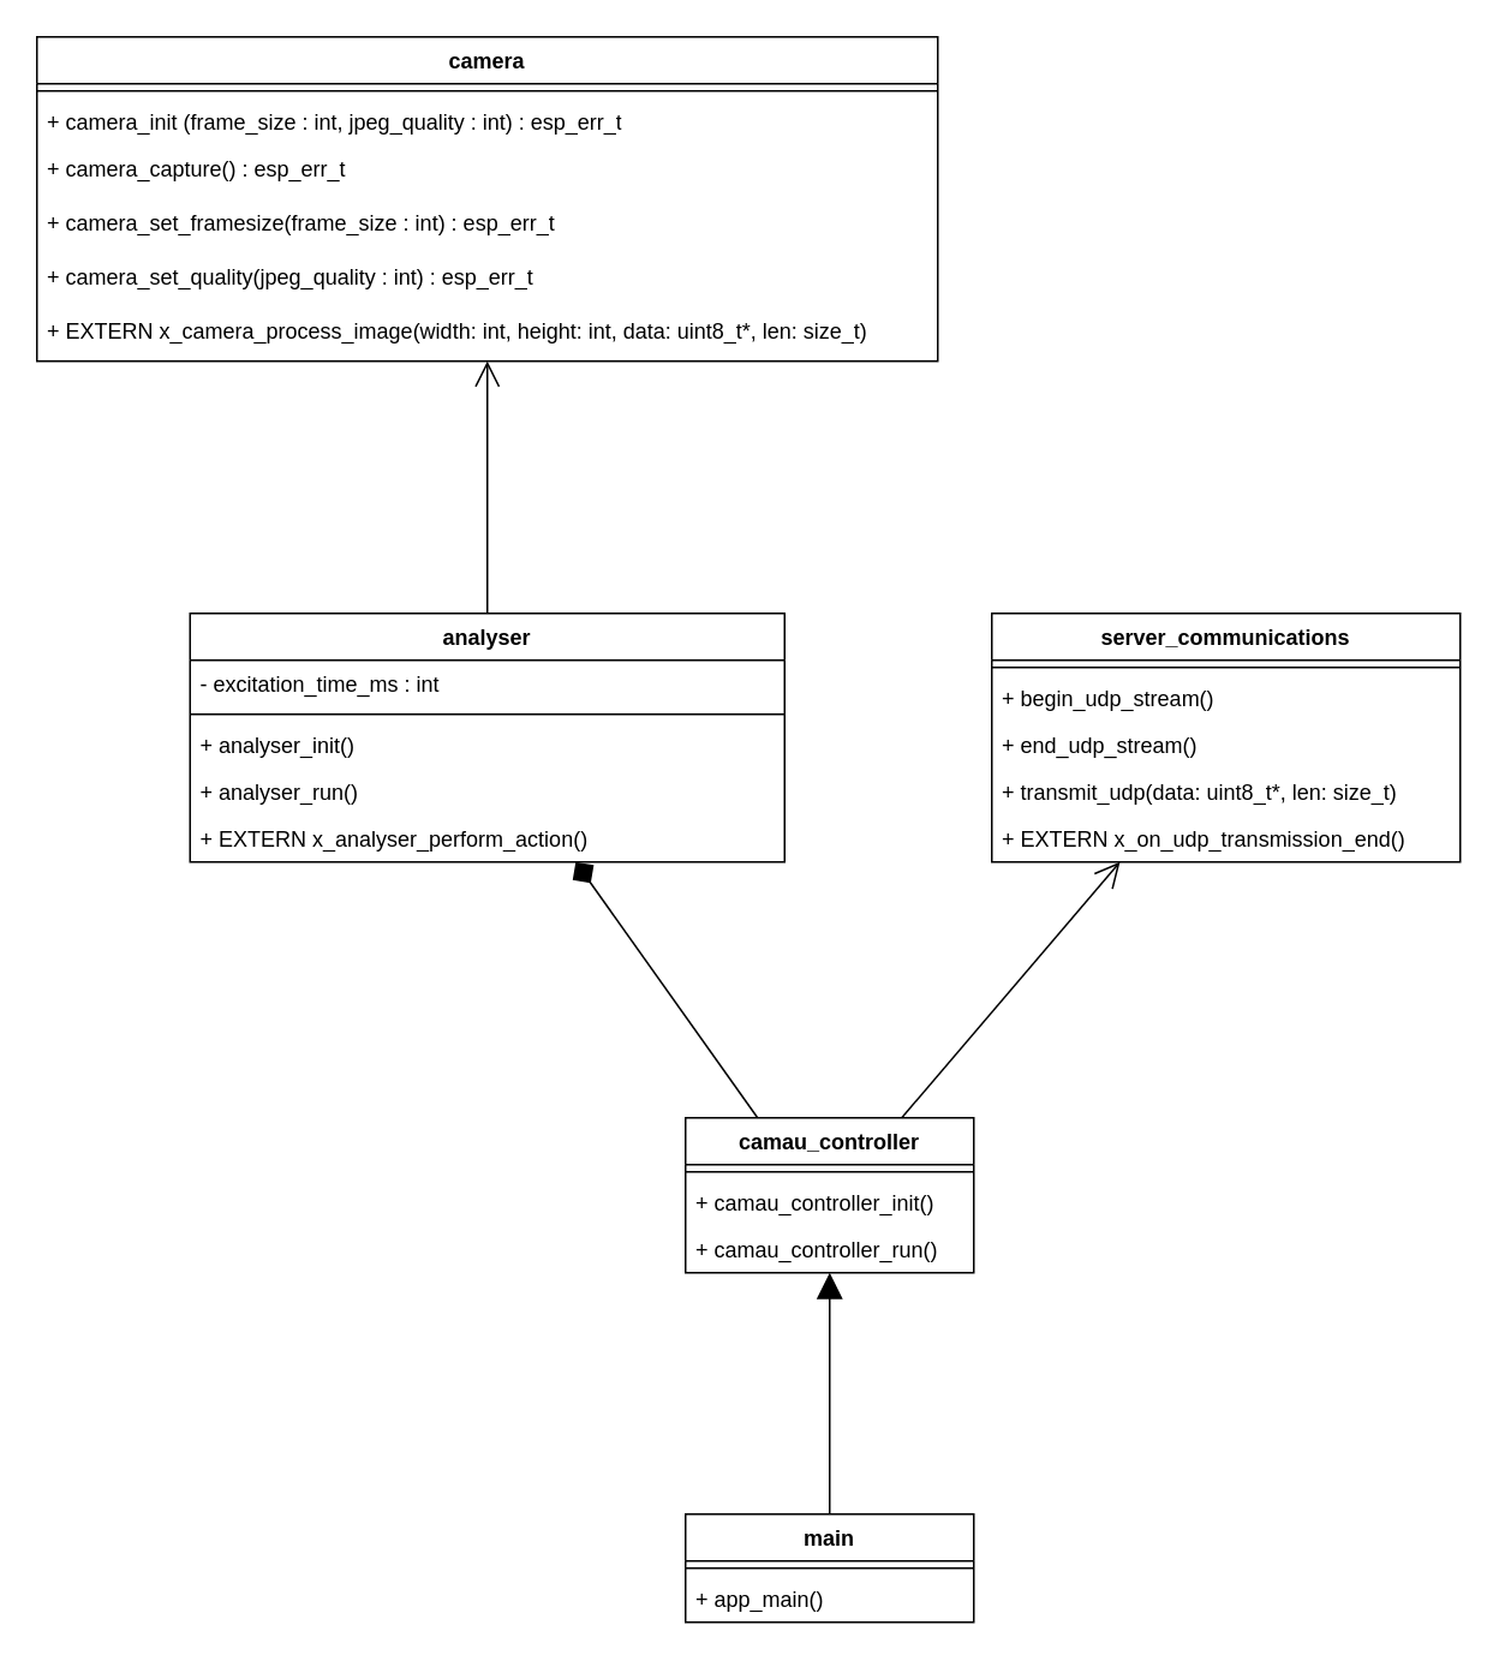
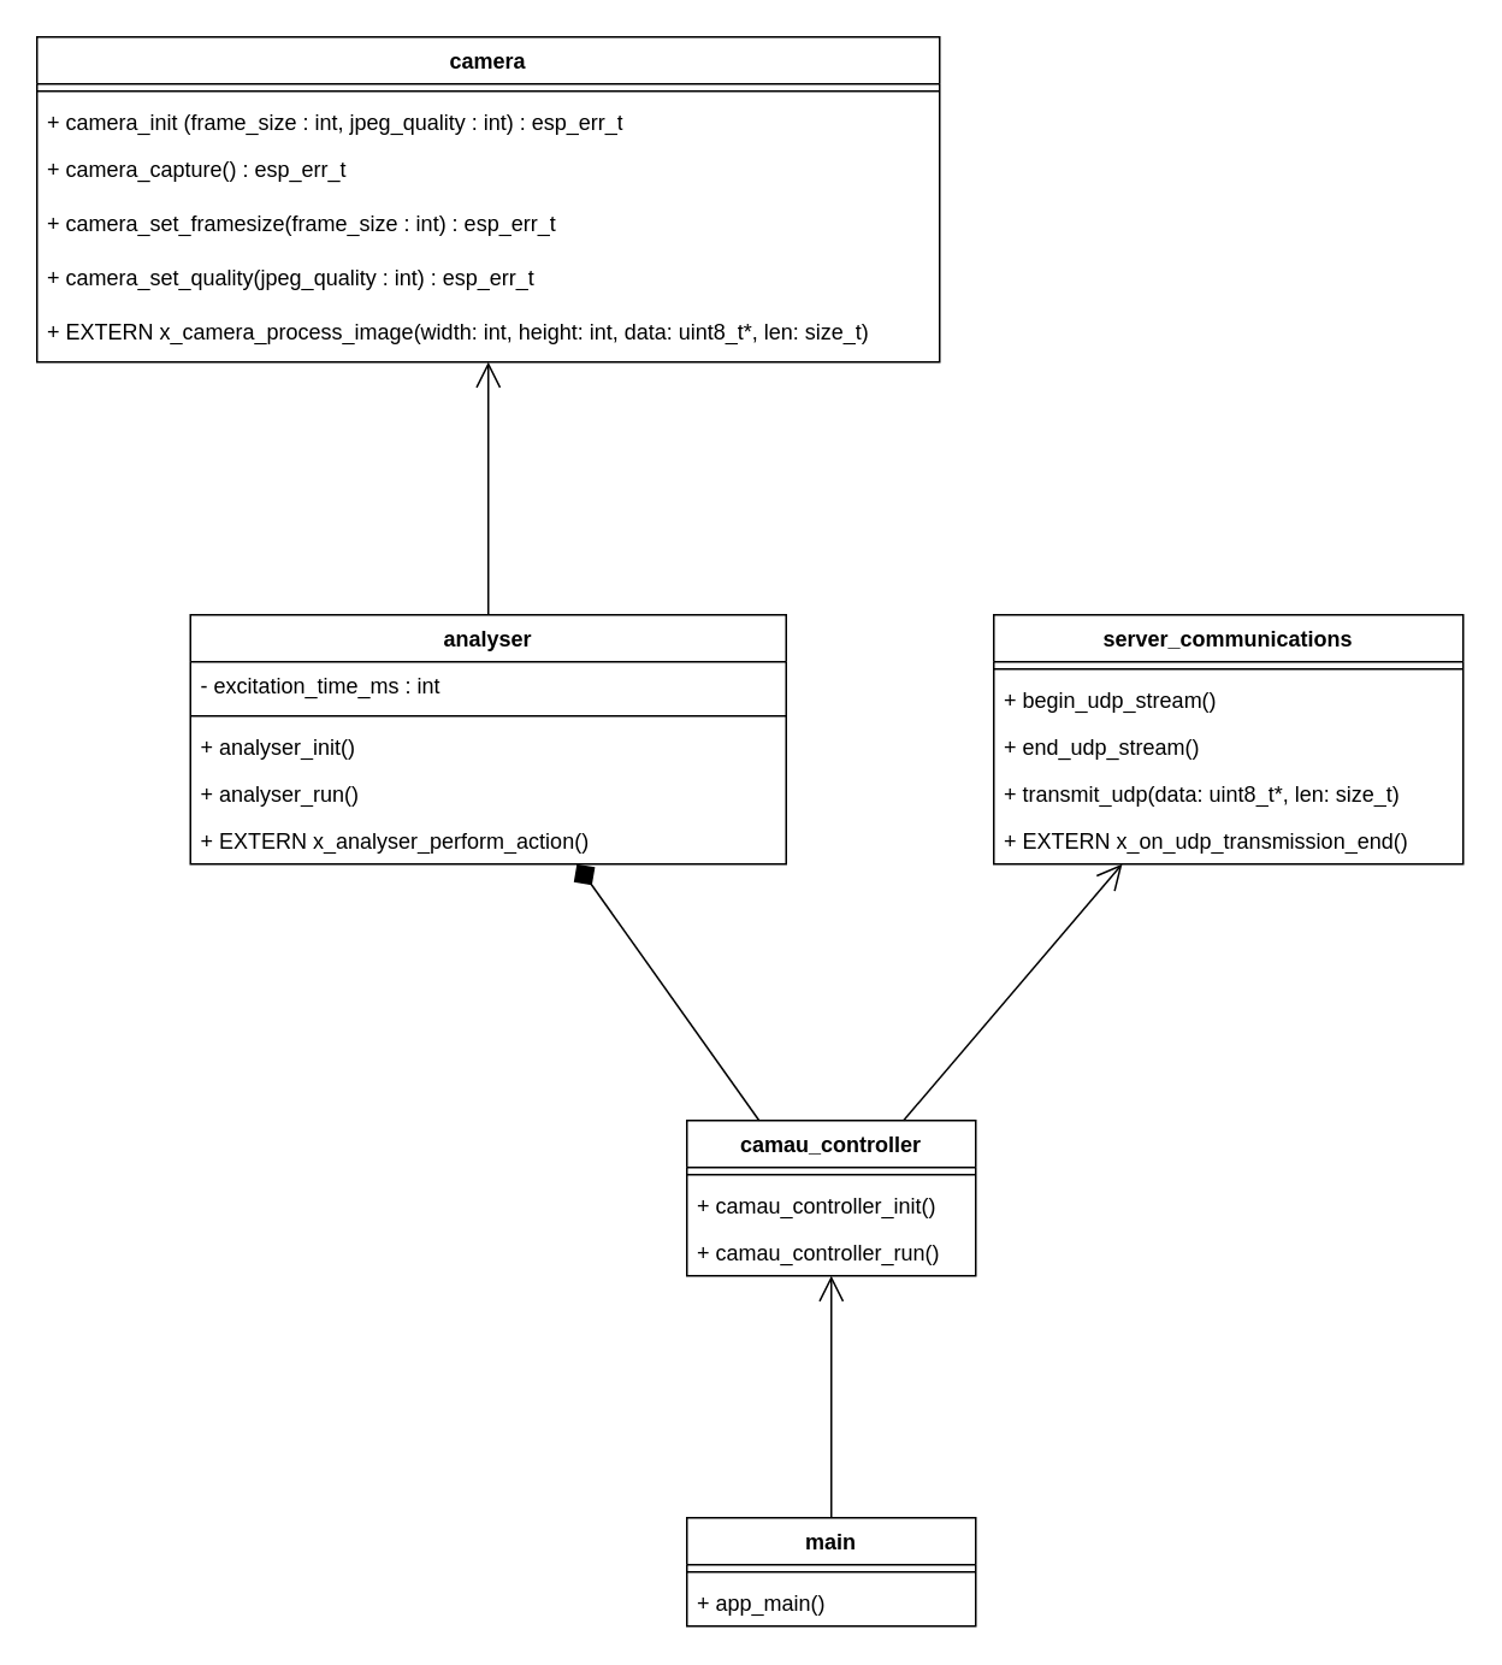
  <mxCell id="0" />
  <mxCell id="1" parent="0" />
  <mxCell id="2" value="camera" style="swimlane;fontStyle=1;align=center;verticalAlign=top;childLayout=stackLayout;horizontal=1;startSize=26;horizontalStack=0;resizeParent=1;resizeParentMax=0;resizeLast=0;collapsible=1;marginBottom=0;whiteSpace=wrap;html=1;" vertex="1" parent="1"><mxGeometry x="20" y="20" width="500" height="180" as="geometry" /></mxCell>
  <mxCell id="3" value="" style="line;strokeWidth=1;fillColor=none;align=left;verticalAlign=middle;spacingTop=-1;spacingLeft=3;spacingRight=3;rotatable=0;labelPosition=right;points=[];portConstraint=eastwest;strokeColor=inherit;" vertex="1" parent="2"><mxGeometry y="26" width="500" height="8" as="geometry" /></mxCell>
  <mxCell id="4" value="&lt;div&gt;+ camera_init (frame_size : int, jpeg_quality : int) : esp_err_t&lt;/div&gt;" style="text;strokeColor=none;fillColor=none;align=left;verticalAlign=top;spacingLeft=4;spacingRight=4;overflow=hidden;rotatable=0;points=[[0,0.5],[1,0.5]];portConstraint=eastwest;whiteSpace=wrap;html=1;" vertex="1" parent="2"><mxGeometry y="34" width="500" height="26" as="geometry" /></mxCell>
  <mxCell id="5" value="&lt;div&gt;+ camera_capture() : esp_err_t&lt;/div&gt;&lt;div&gt;&lt;br&gt;&lt;/div&gt;" style="text;strokeColor=none;fillColor=none;align=left;verticalAlign=top;spacingLeft=4;spacingRight=4;overflow=hidden;rotatable=0;points=[[0,0.5],[1,0.5]];portConstraint=eastwest;whiteSpace=wrap;html=1;" vertex="1" parent="2"><mxGeometry y="60" width="500" height="30" as="geometry" /></mxCell>
  <mxCell id="6" value="+ camera_set_framesize(frame_size : int) : esp_err_t" style="text;strokeColor=none;fillColor=none;align=left;verticalAlign=top;spacingLeft=4;spacingRight=4;overflow=hidden;rotatable=0;points=[[0,0.5],[1,0.5]];portConstraint=eastwest;whiteSpace=wrap;html=1;" vertex="1" parent="2"><mxGeometry y="90" width="500" height="30" as="geometry" /></mxCell>
  <mxCell id="7" value="+ camera_set_quality(jpeg_quality : int) : esp_err_t" style="text;strokeColor=none;fillColor=none;align=left;verticalAlign=top;spacingLeft=4;spacingRight=4;overflow=hidden;rotatable=0;points=[[0,0.5],[1,0.5]];portConstraint=eastwest;whiteSpace=wrap;html=1;" vertex="1" parent="2"><mxGeometry y="120" width="500" height="30" as="geometry" /></mxCell>
  <mxCell id="8" value="+ EXTERN x_camera_process_image(width: int, height: int, data: uint8_t*, len: size_t)" style="text;strokeColor=none;fillColor=none;align=left;verticalAlign=top;spacingLeft=4;spacingRight=4;overflow=hidden;rotatable=0;points=[[0,0.5],[1,0.5]];portConstraint=eastwest;whiteSpace=wrap;html=1;" vertex="1" parent="2"><mxGeometry y="150" width="500" height="30" as="geometry" /></mxCell>
  <mxCell id="9" value="analyser" style="swimlane;fontStyle=1;align=center;verticalAlign=top;childLayout=stackLayout;horizontal=1;startSize=26;horizontalStack=0;resizeParent=1;resizeParentMax=0;resizeLast=0;collapsible=1;marginBottom=0;whiteSpace=wrap;html=1;" vertex="1" parent="1"><mxGeometry x="105" y="340" width="330" height="138" as="geometry" /></mxCell>
  <mxCell id="10" value="&lt;div&gt;- excitation_time_ms : int&lt;/div&gt;&lt;div&gt;&lt;br&gt;&lt;/div&gt;" style="text;strokeColor=none;fillColor=none;align=left;verticalAlign=top;spacingLeft=4;spacingRight=4;overflow=hidden;rotatable=0;points=[[0,0.5],[1,0.5]];portConstraint=eastwest;whiteSpace=wrap;html=1;" vertex="1" parent="9"><mxGeometry y="26" width="330" height="26" as="geometry" /></mxCell>
  <mxCell id="11" value="" style="line;strokeWidth=1;fillColor=none;align=left;verticalAlign=middle;spacingTop=-1;spacingLeft=3;spacingRight=3;rotatable=0;labelPosition=right;points=[];portConstraint=eastwest;strokeColor=inherit;" vertex="1" parent="9"><mxGeometry y="52" width="330" height="8" as="geometry" /></mxCell>
  <mxCell id="12" value="&lt;div&gt;+ analyser_init()&lt;/div&gt;" style="text;strokeColor=none;fillColor=none;align=left;verticalAlign=top;spacingLeft=4;spacingRight=4;overflow=hidden;rotatable=0;points=[[0,0.5],[1,0.5]];portConstraint=eastwest;whiteSpace=wrap;html=1;" vertex="1" parent="9"><mxGeometry y="60" width="330" height="26" as="geometry" /></mxCell>
  <mxCell id="13" value="+ analyser_run()" style="text;strokeColor=none;fillColor=none;align=left;verticalAlign=top;spacingLeft=4;spacingRight=4;overflow=hidden;rotatable=0;points=[[0,0.5],[1,0.5]];portConstraint=eastwest;whiteSpace=wrap;html=1;" vertex="1" parent="9"><mxGeometry y="86" width="330" height="26" as="geometry" /></mxCell>
  <mxCell id="14" value="+ EXTERN x_analyser_perform_action()" style="text;strokeColor=none;fillColor=none;align=left;verticalAlign=top;spacingLeft=4;spacingRight=4;overflow=hidden;rotatable=0;points=[[0,0.5],[1,0.5]];portConstraint=eastwest;whiteSpace=wrap;html=1;" vertex="1" parent="9"><mxGeometry y="112" width="330" height="26" as="geometry" /></mxCell>
  <mxCell id="15" value="" style="endArrow=open;endFill=1;endSize=12;html=1;rounded=0;exitX=0.5;exitY=0;exitDx=0;exitDy=0;" edge="1" parent="1" source="9" target="2"><mxGeometry width="160" relative="1" as="geometry"><mxPoint x="210" y="140" as="sourcePoint" /><mxPoint x="310" y="240" as="targetPoint" /></mxGeometry></mxCell>
  <mxCell id="16" value="server_communications" style="swimlane;fontStyle=1;align=center;verticalAlign=top;childLayout=stackLayout;horizontal=1;startSize=26;horizontalStack=0;resizeParent=1;resizeParentMax=0;resizeLast=0;collapsible=1;marginBottom=0;whiteSpace=wrap;html=1;" vertex="1" parent="1"><mxGeometry x="550" y="340" width="260" height="138" as="geometry" /></mxCell>
  <mxCell id="17" value="" style="line;strokeWidth=1;fillColor=none;align=left;verticalAlign=middle;spacingTop=-1;spacingLeft=3;spacingRight=3;rotatable=0;labelPosition=right;points=[];portConstraint=eastwest;strokeColor=inherit;" vertex="1" parent="16"><mxGeometry y="26" width="260" height="8" as="geometry" /></mxCell>
  <mxCell id="18" value="+ begin_udp_stream()" style="text;strokeColor=none;fillColor=none;align=left;verticalAlign=top;spacingLeft=4;spacingRight=4;overflow=hidden;rotatable=0;points=[[0,0.5],[1,0.5]];portConstraint=eastwest;whiteSpace=wrap;html=1;" vertex="1" parent="16"><mxGeometry y="34" width="260" height="26" as="geometry" /></mxCell>
  <mxCell id="19" value="&lt;div&gt;+ end_udp_stream()&lt;/div&gt;&lt;div&gt;&lt;br&gt;&lt;/div&gt;" style="text;strokeColor=none;fillColor=none;align=left;verticalAlign=top;spacingLeft=4;spacingRight=4;overflow=hidden;rotatable=0;points=[[0,0.5],[1,0.5]];portConstraint=eastwest;whiteSpace=wrap;html=1;" vertex="1" parent="16"><mxGeometry y="60" width="260" height="26" as="geometry" /></mxCell>
  <mxCell id="20" value="+ transmit_udp(data: uint8_t*, len: size_t)" style="text;strokeColor=none;fillColor=none;align=left;verticalAlign=top;spacingLeft=4;spacingRight=4;overflow=hidden;rotatable=0;points=[[0,0.5],[1,0.5]];portConstraint=eastwest;whiteSpace=wrap;html=1;" vertex="1" parent="16"><mxGeometry y="86" width="260" height="26" as="geometry" /></mxCell>
  <mxCell id="21" value="+ EXTERN x_on_udp_transmission_end()" style="text;strokeColor=none;fillColor=none;align=left;verticalAlign=top;spacingLeft=4;spacingRight=4;overflow=hidden;rotatable=0;points=[[0,0.5],[1,0.5]];portConstraint=eastwest;whiteSpace=wrap;html=1;" vertex="1" parent="16"><mxGeometry y="112" width="260" height="26" as="geometry" /></mxCell>
  <mxCell id="22" value="camau_controller" style="swimlane;fontStyle=1;align=center;verticalAlign=top;childLayout=stackLayout;horizontal=1;startSize=26;horizontalStack=0;resizeParent=1;resizeParentMax=0;resizeLast=0;collapsible=1;marginBottom=0;whiteSpace=wrap;html=1;" vertex="1" parent="1"><mxGeometry x="380" y="620" width="160" height="86" as="geometry" /></mxCell>
  <mxCell id="23" value="" style="line;strokeWidth=1;fillColor=none;align=left;verticalAlign=middle;spacingTop=-1;spacingLeft=3;spacingRight=3;rotatable=0;labelPosition=right;points=[];portConstraint=eastwest;strokeColor=inherit;" vertex="1" parent="22"><mxGeometry y="26" width="160" height="8" as="geometry" /></mxCell>
  <mxCell id="24" value="+ camau_controller_init()" style="text;strokeColor=none;fillColor=none;align=left;verticalAlign=top;spacingLeft=4;spacingRight=4;overflow=hidden;rotatable=0;points=[[0,0.5],[1,0.5]];portConstraint=eastwest;whiteSpace=wrap;html=1;" vertex="1" parent="22"><mxGeometry y="34" width="160" height="26" as="geometry" /></mxCell>
  <mxCell id="25" value="&lt;div&gt;+ camau_controller_run()&lt;/div&gt;&lt;div&gt;&lt;br&gt;&lt;/div&gt;&lt;div&gt;&lt;br&gt;&lt;/div&gt;" style="text;strokeColor=none;fillColor=none;align=left;verticalAlign=top;spacingLeft=4;spacingRight=4;overflow=hidden;rotatable=0;points=[[0,0.5],[1,0.5]];portConstraint=eastwest;whiteSpace=wrap;html=1;" vertex="1" parent="22"><mxGeometry y="60" width="160" height="26" as="geometry" /></mxCell>
  <mxCell id="26" value="main" style="swimlane;fontStyle=1;align=center;verticalAlign=top;childLayout=stackLayout;horizontal=1;startSize=26;horizontalStack=0;resizeParent=1;resizeParentMax=0;resizeLast=0;collapsible=1;marginBottom=0;whiteSpace=wrap;html=1;" vertex="1" parent="1"><mxGeometry x="380" y="840" width="160" height="60" as="geometry" /></mxCell>
  <mxCell id="27" value="" style="line;strokeWidth=1;fillColor=none;align=left;verticalAlign=middle;spacingTop=-1;spacingLeft=3;spacingRight=3;rotatable=0;labelPosition=right;points=[];portConstraint=eastwest;strokeColor=inherit;" vertex="1" parent="26"><mxGeometry y="26" width="160" height="8" as="geometry" /></mxCell>
  <mxCell id="28" value="+ app_main()" style="text;strokeColor=none;fillColor=none;align=left;verticalAlign=top;spacingLeft=4;spacingRight=4;overflow=hidden;rotatable=0;points=[[0,0.5],[1,0.5]];portConstraint=eastwest;whiteSpace=wrap;html=1;" vertex="1" parent="26"><mxGeometry y="34" width="160" height="26" as="geometry" /></mxCell>
- <mxCell id="29" value="" style="endArrow=block;endFill=1;endSize=12;html=1;rounded=0;exitX=0.5;exitY=0;exitDx=0;exitDy=0;" edge="1" parent="1" source="26" target="22"><mxGeometry width="160" relative="1" as="geometry"><mxPoint x="400" y="790" as="sourcePoint" /><mxPoint x="530" y="710" as="targetPoint" /></mxGeometry></mxCell>
+ <mxCell id="29" value="" style="endArrow=open;endFill=1;endSize=12;html=1;rounded=0;exitX=0.5;exitY=0;exitDx=0;exitDy=0;" edge="1" parent="1" source="26" target="22"><mxGeometry width="160" relative="1" as="geometry"><mxPoint x="400" y="790" as="sourcePoint" /><mxPoint x="530" y="710" as="targetPoint" /></mxGeometry></mxCell>
  <mxCell id="30" value="" style="endArrow=diamond;endFill=1;endSize=12;html=1;rounded=0;exitX=0.25;exitY=0;exitDx=0;exitDy=0;" edge="1" parent="1" source="22" target="9"><mxGeometry width="160" relative="1" as="geometry"><mxPoint x="40" y="500" as="sourcePoint" /><mxPoint x="200" y="500" as="targetPoint" /></mxGeometry></mxCell>
  <mxCell id="31" value="" style="endArrow=open;endFill=1;endSize=12;html=1;rounded=0;exitX=0.75;exitY=0;exitDx=0;exitDy=0;" edge="1" parent="1" source="22" target="16"><mxGeometry width="160" relative="1" as="geometry"><mxPoint x="40" y="500" as="sourcePoint" /><mxPoint x="200" y="500" as="targetPoint" /></mxGeometry></mxCell>
